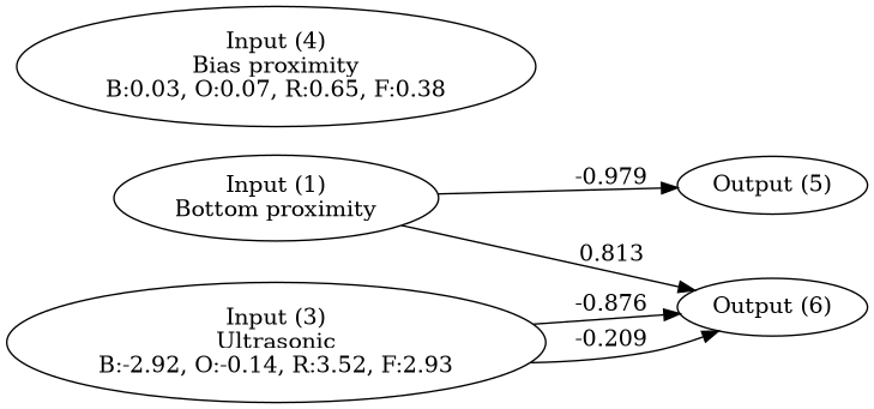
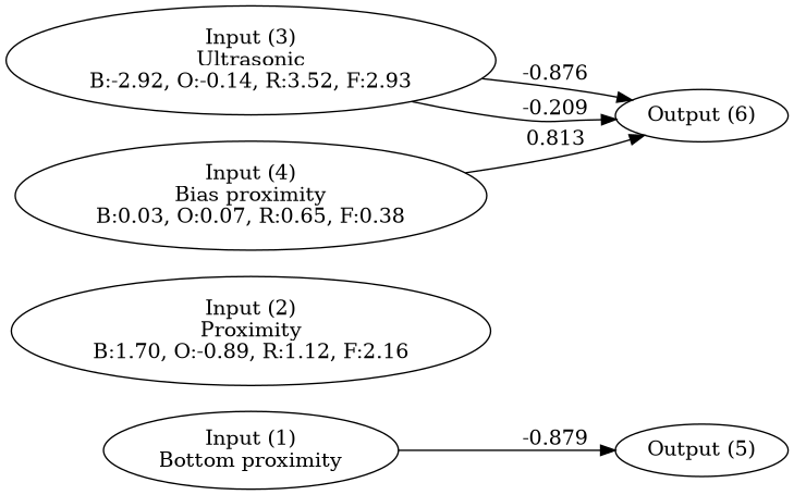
  digraph {
    rankdir=LR
    n1 [label="Input (1)\nBottom proximity"]
+   n2 [label="Input (2)\nProximity\nB:1.70, O:-0.89, R:1.12, F:2.16"]
    n3 [label="Input (3)\nUltrasonic\nB:-2.92, O:-0.14, R:3.52, F:2.93"]
    n4 [label="Input (4)\nBias proximity\nB:0.03, O:0.07, R:0.65, F:0.38"]
    n5 [label="Output (5)"]
    n6 [label="Output (6)"]
    subgraph sub_1 {
      rank=same
      n1
+     n2
      n3
      n4
    }
    subgraph sub_2 {
      rank=same
      n5
      n6
    }
-   n1 -> n5 [label=-0.979]
-   n1 -> n6 [label=0.813]
+   n1 -> n5 [label=-0.879]
+   n4 -> n6 [label=0.813]
    n3 -> n6 [label=-0.876]
    n3 -> n6 [label=-0.209]
  }
